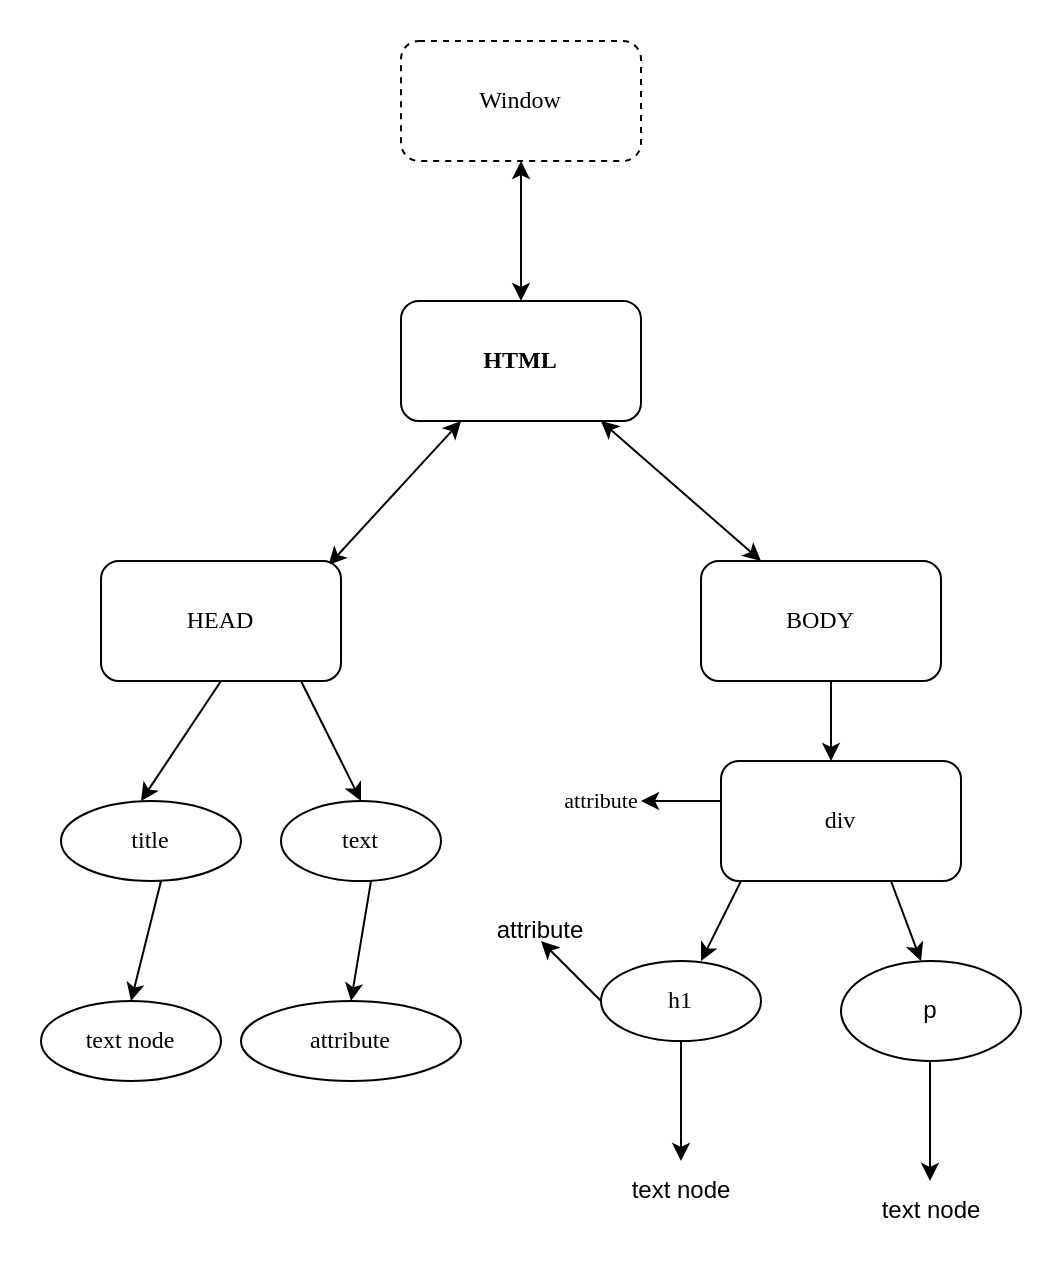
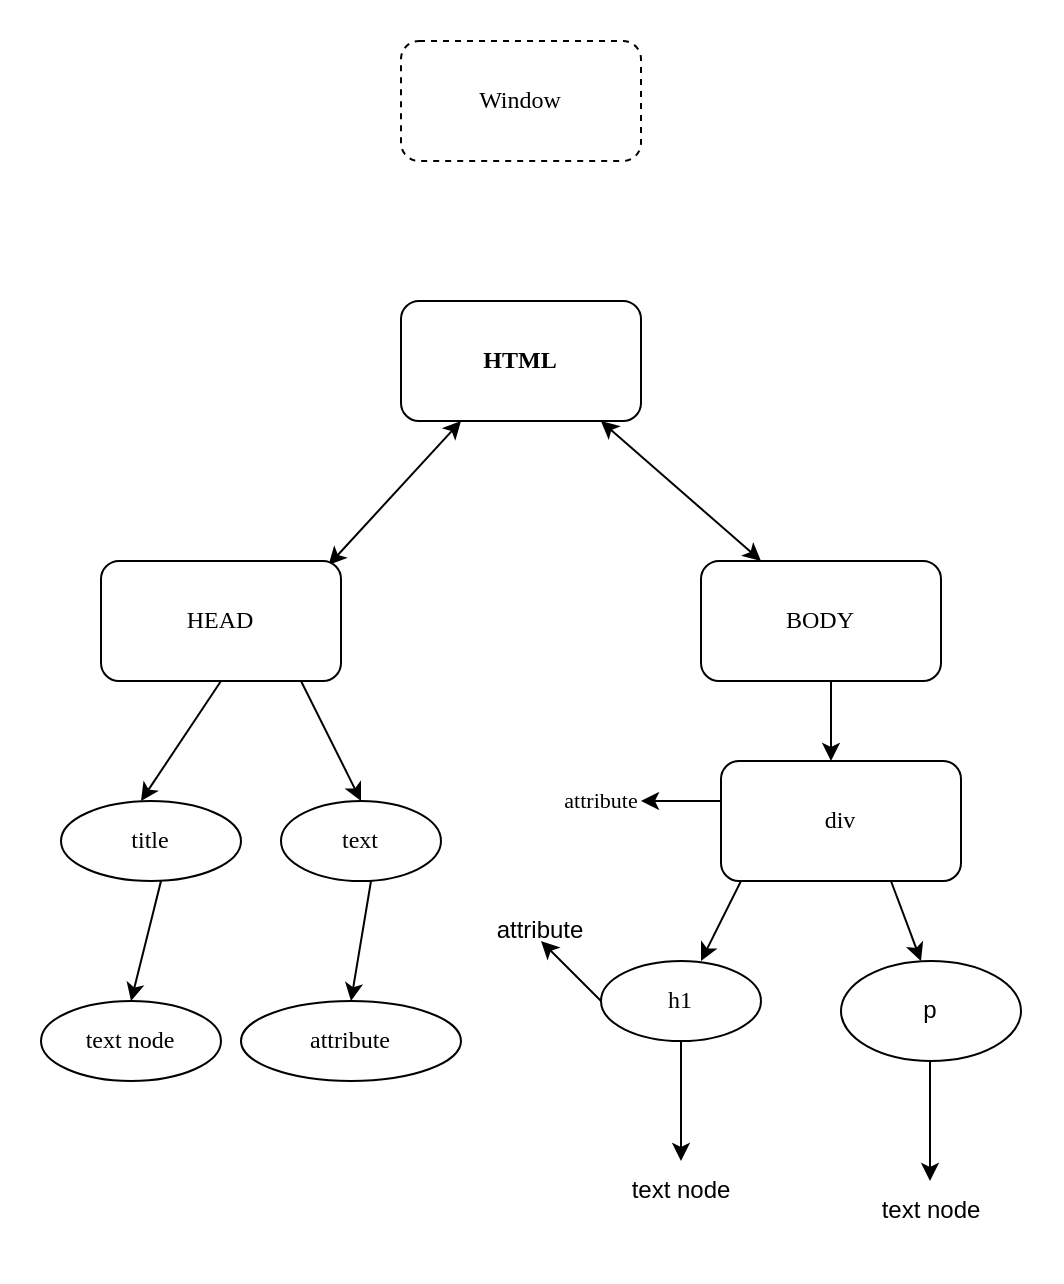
  <mxCell id="0" />
  <mxCell id="1" parent="0" />
  <mxCell id="2" value="HTML" style="rounded=1;whiteSpace=wrap;html=1;fontStyle=1;fontFamily=Times New Roman;" vertex="1" parent="1"><mxGeometry x="200" y="150" width="120" height="60" as="geometry" /></mxCell>
  <mxCell id="3" value="" style="endArrow=classic;startArrow=classic;html=1;fontFamily=Times New Roman;exitX=0.948;exitY=0.034;exitDx=0;exitDy=0;exitPerimeter=0;" edge="1" parent="1" source="5"><mxGeometry width="50" height="50" relative="1" as="geometry"><mxPoint x="150" y="290" as="sourcePoint" /><mxPoint x="230" y="210" as="targetPoint" /></mxGeometry></mxCell>
  <mxCell id="4" value="" style="endArrow=classic;startArrow=classic;html=1;fontFamily=Times New Roman;exitX=0.25;exitY=0;exitDx=0;exitDy=0;entryX=0.833;entryY=1;entryDx=0;entryDy=0;entryPerimeter=0;" edge="1" parent="1" source="6" target="2"><mxGeometry width="50" height="50" relative="1" as="geometry"><mxPoint x="410" y="310" as="sourcePoint" /><mxPoint x="310" y="200" as="targetPoint" /></mxGeometry></mxCell>
  <mxCell id="5" value="HEAD" style="rounded=1;whiteSpace=wrap;html=1;fontFamily=Times New Roman;" vertex="1" parent="1"><mxGeometry x="50" y="280" width="120" height="60" as="geometry" /></mxCell>
  <mxCell id="6" value="BODY" style="rounded=1;whiteSpace=wrap;html=1;fontFamily=Times New Roman;" vertex="1" parent="1"><mxGeometry x="350" y="280" width="120" height="60" as="geometry" /></mxCell>
  <mxCell id="7" value="Window" style="rounded=1;whiteSpace=wrap;html=1;fontFamily=Times New Roman;dashed=1;" vertex="1" parent="1"><mxGeometry x="200" y="20" width="120" height="60" as="geometry" /></mxCell>
- <mxCell id="8" value="" style="endArrow=classic;startArrow=classic;html=1;fontFamily=Times New Roman;exitX=0.5;exitY=0;exitDx=0;exitDy=0;entryX=0.5;entryY=1;entryDx=0;entryDy=0;" edge="1" parent="1" source="2" target="7"><mxGeometry width="50" height="50" relative="1" as="geometry"><mxPoint x="230" y="130" as="sourcePoint" /><mxPoint x="280" y="80" as="targetPoint" /></mxGeometry></mxCell>
  <mxCell id="9" value="" style="endArrow=classic;html=1;fontFamily=Times New Roman;" edge="1" parent="1"><mxGeometry width="50" height="50" relative="1" as="geometry"><mxPoint x="110" y="340" as="sourcePoint" /><mxPoint x="70" y="400" as="targetPoint" /></mxGeometry></mxCell>
  <mxCell id="10" value="" style="endArrow=classic;html=1;fontFamily=Times New Roman;" edge="1" parent="1"><mxGeometry width="50" height="50" relative="1" as="geometry"><mxPoint x="150" y="340" as="sourcePoint" /><mxPoint x="180" y="400" as="targetPoint" /></mxGeometry></mxCell>
  <mxCell id="11" value="title" style="ellipse;whiteSpace=wrap;html=1;fontFamily=Times New Roman;" vertex="1" parent="1"><mxGeometry x="30" y="400" width="90" height="40" as="geometry" /></mxCell>
  <mxCell id="12" value="text" style="ellipse;whiteSpace=wrap;html=1;fontFamily=Times New Roman;" vertex="1" parent="1"><mxGeometry x="140" y="400" width="80" height="40" as="geometry" /></mxCell>
  <mxCell id="13" value="" style="endArrow=classic;html=1;fontFamily=Times New Roman;entryX=0.5;entryY=0;entryDx=0;entryDy=0;" edge="1" parent="1" target="14"><mxGeometry width="50" height="50" relative="1" as="geometry"><mxPoint x="80" y="440" as="sourcePoint" /><mxPoint x="40" y="500" as="targetPoint" /></mxGeometry></mxCell>
  <mxCell id="14" value="text node" style="ellipse;whiteSpace=wrap;html=1;fontFamily=Times New Roman;" vertex="1" parent="1"><mxGeometry y="500" width="90" height="40" as="geometry" x="20" /></mxCell>
  <mxCell id="15" value="" style="endArrow=classic;html=1;fontFamily=Times New Roman;entryX=0.5;entryY=0;entryDx=0;entryDy=0;" edge="1" parent="1" target="16"><mxGeometry width="50" height="50" relative="1" as="geometry"><mxPoint x="185" y="440" as="sourcePoint" /><mxPoint x="170" y="500" as="targetPoint" /></mxGeometry></mxCell>
  <mxCell id="16" value="attribute" style="ellipse;whiteSpace=wrap;html=1;fontFamily=Times New Roman;" vertex="1" parent="1"><mxGeometry x="120" y="500" width="110" height="40" as="geometry" /></mxCell>
  <mxCell id="17" value="" style="endArrow=classic;html=1;fontFamily=Times New Roman;" edge="1" parent="1"><mxGeometry width="50" height="50" relative="1" as="geometry"><mxPoint x="415" y="340" as="sourcePoint" /><mxPoint x="415" y="380" as="targetPoint" /></mxGeometry></mxCell>
  <mxCell id="18" value="div" style="rounded=1;whiteSpace=wrap;html=1;fontFamily=Times New Roman;" vertex="1" parent="1"><mxGeometry x="360" y="380" width="120" height="60" as="geometry" /></mxCell>
  <mxCell id="19" value="" style="endArrow=classic;html=1;fontFamily=Times New Roman;" edge="1" parent="1"><mxGeometry width="50" height="50" relative="1" as="geometry"><mxPoint x="370" y="440" as="sourcePoint" /><mxPoint x="350" y="480" as="targetPoint" /></mxGeometry></mxCell>
  <mxCell id="20" value="h1" style="ellipse;whiteSpace=wrap;html=1;fontFamily=Times New Roman;" vertex="1" parent="1"><mxGeometry x="300" y="480" width="80" height="40" as="geometry" /></mxCell>
  <mxCell id="21" value="" style="endArrow=classic;html=1;fontFamily=Times New Roman;" edge="1" parent="1"><mxGeometry width="50" height="50" relative="1" as="geometry"><mxPoint x="340" y="520" as="sourcePoint" /><mxPoint x="340" y="580" as="targetPoint" /></mxGeometry></mxCell>
  <mxCell id="22" value="attribute" style="endArrow=classic;html=1;fontFamily=Times New Roman;" edge="1" parent="1"><mxGeometry x="1" y="20" width="50" height="50" relative="1" as="geometry"><mxPoint x="360" y="400" as="sourcePoint" /><mxPoint x="320" y="400" as="targetPoint" /><mxPoint x="-20" y="-20" as="offset" /></mxGeometry></mxCell>
  <mxCell id="23" value="text node" style="text;html=1;align=center;verticalAlign=middle;resizable=0;points=[];autosize=1;strokeColor=none;fillColor=none;" vertex="1" parent="1"><mxGeometry x="305" y="580" width="70" height="30" as="geometry" /></mxCell>
  <mxCell id="24" value="" style="endArrow=classic;html=1;fontFamily=Times New Roman;exitX=0;exitY=0.5;exitDx=0;exitDy=0;" edge="1" parent="1" source="20"><mxGeometry width="50" height="50" relative="1" as="geometry"><mxPoint x="270" y="470" as="sourcePoint" /><mxPoint x="270" y="470" as="targetPoint" /></mxGeometry></mxCell>
  <mxCell id="25" value="attribute" style="text;strokeColor=none;align=center;fillColor=none;html=1;verticalAlign=middle;whiteSpace=wrap;rounded=0;" vertex="1" parent="1"><mxGeometry x="240" y="450" width="60" height="30" as="geometry" /></mxCell>
  <mxCell id="26" value="" style="endArrow=classic;html=1;fontFamily=Times New Roman;" edge="1" parent="1"><mxGeometry width="50" height="50" relative="1" as="geometry"><mxPoint x="445" y="440" as="sourcePoint" /><mxPoint x="460" y="480" as="targetPoint" /></mxGeometry></mxCell>
  <mxCell id="27" value="p" style="ellipse;whiteSpace=wrap;html=1;" vertex="1" parent="1"><mxGeometry x="420" y="480" width="90" height="50" as="geometry" /></mxCell>
  <mxCell id="28" value="" style="endArrow=classic;html=1;fontFamily=Times New Roman;" edge="1" parent="1"><mxGeometry width="50" height="50" relative="1" as="geometry"><mxPoint x="464.5" y="530" as="sourcePoint" /><mxPoint x="464.5" y="590" as="targetPoint" /></mxGeometry></mxCell>
  <mxCell id="29" value="text node" style="text;html=1;align=center;verticalAlign=middle;resizable=0;points=[];autosize=1;strokeColor=none;fillColor=none;" vertex="1" parent="1"><mxGeometry x="430" y="590" width="70" height="30" as="geometry" /></mxCell>
